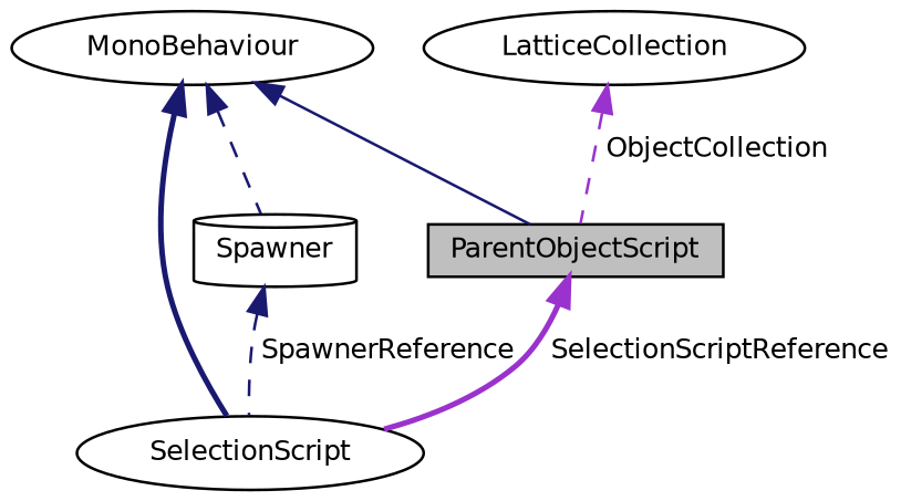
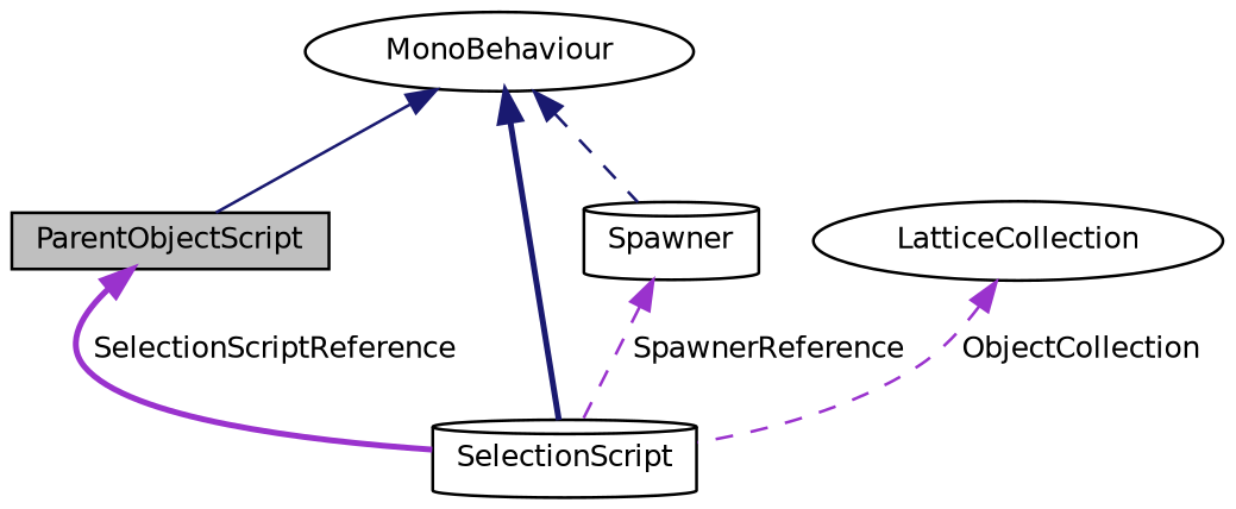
  digraph {
    node [color=black fillcolor=white fontname=Helvetica fontsize=10 shape=cylinder style=filled]
    edge [color=darkorchid3 dir=back fontname=Helvetica fontsize=10 labelfontname=Helvetica labelfontsize=10 style=dashed]
    n1 [fillcolor=grey75 fontcolor=black height=0.2 label=ParentObjectScript shape=box width=0.4]
-   n2 [height=0.2 label=SelectionScript shape=ellipse width=0.4]
+   n2 [height=0.2 label=SelectionScript width=0.4]
    n3 [height=0.2 label=MonoBehaviour shape=ellipse width=0.4]
    n4 [height=0.2 label=Spawner width=0.4]
    n5 [height=0.2 label=LatticeCollection shape=ellipse width=0.4]
    n1 -> n2 [label=" SelectionScriptReference" style=bold]
    n3 -> n1 [color=midnightblue style=solid]
    n3 -> n2 [color=midnightblue style=bold]
    n3 -> n4 [color=midnightblue]
-   n4 -> n2 [color=midnightblue label=" SpawnerReference"]
-   n5 -> n1 [label=" ObjectCollection"]
+   n4 -> n2 [label=" SpawnerReference"]
+   n5 -> n2 [label=" ObjectCollection"]
  }
